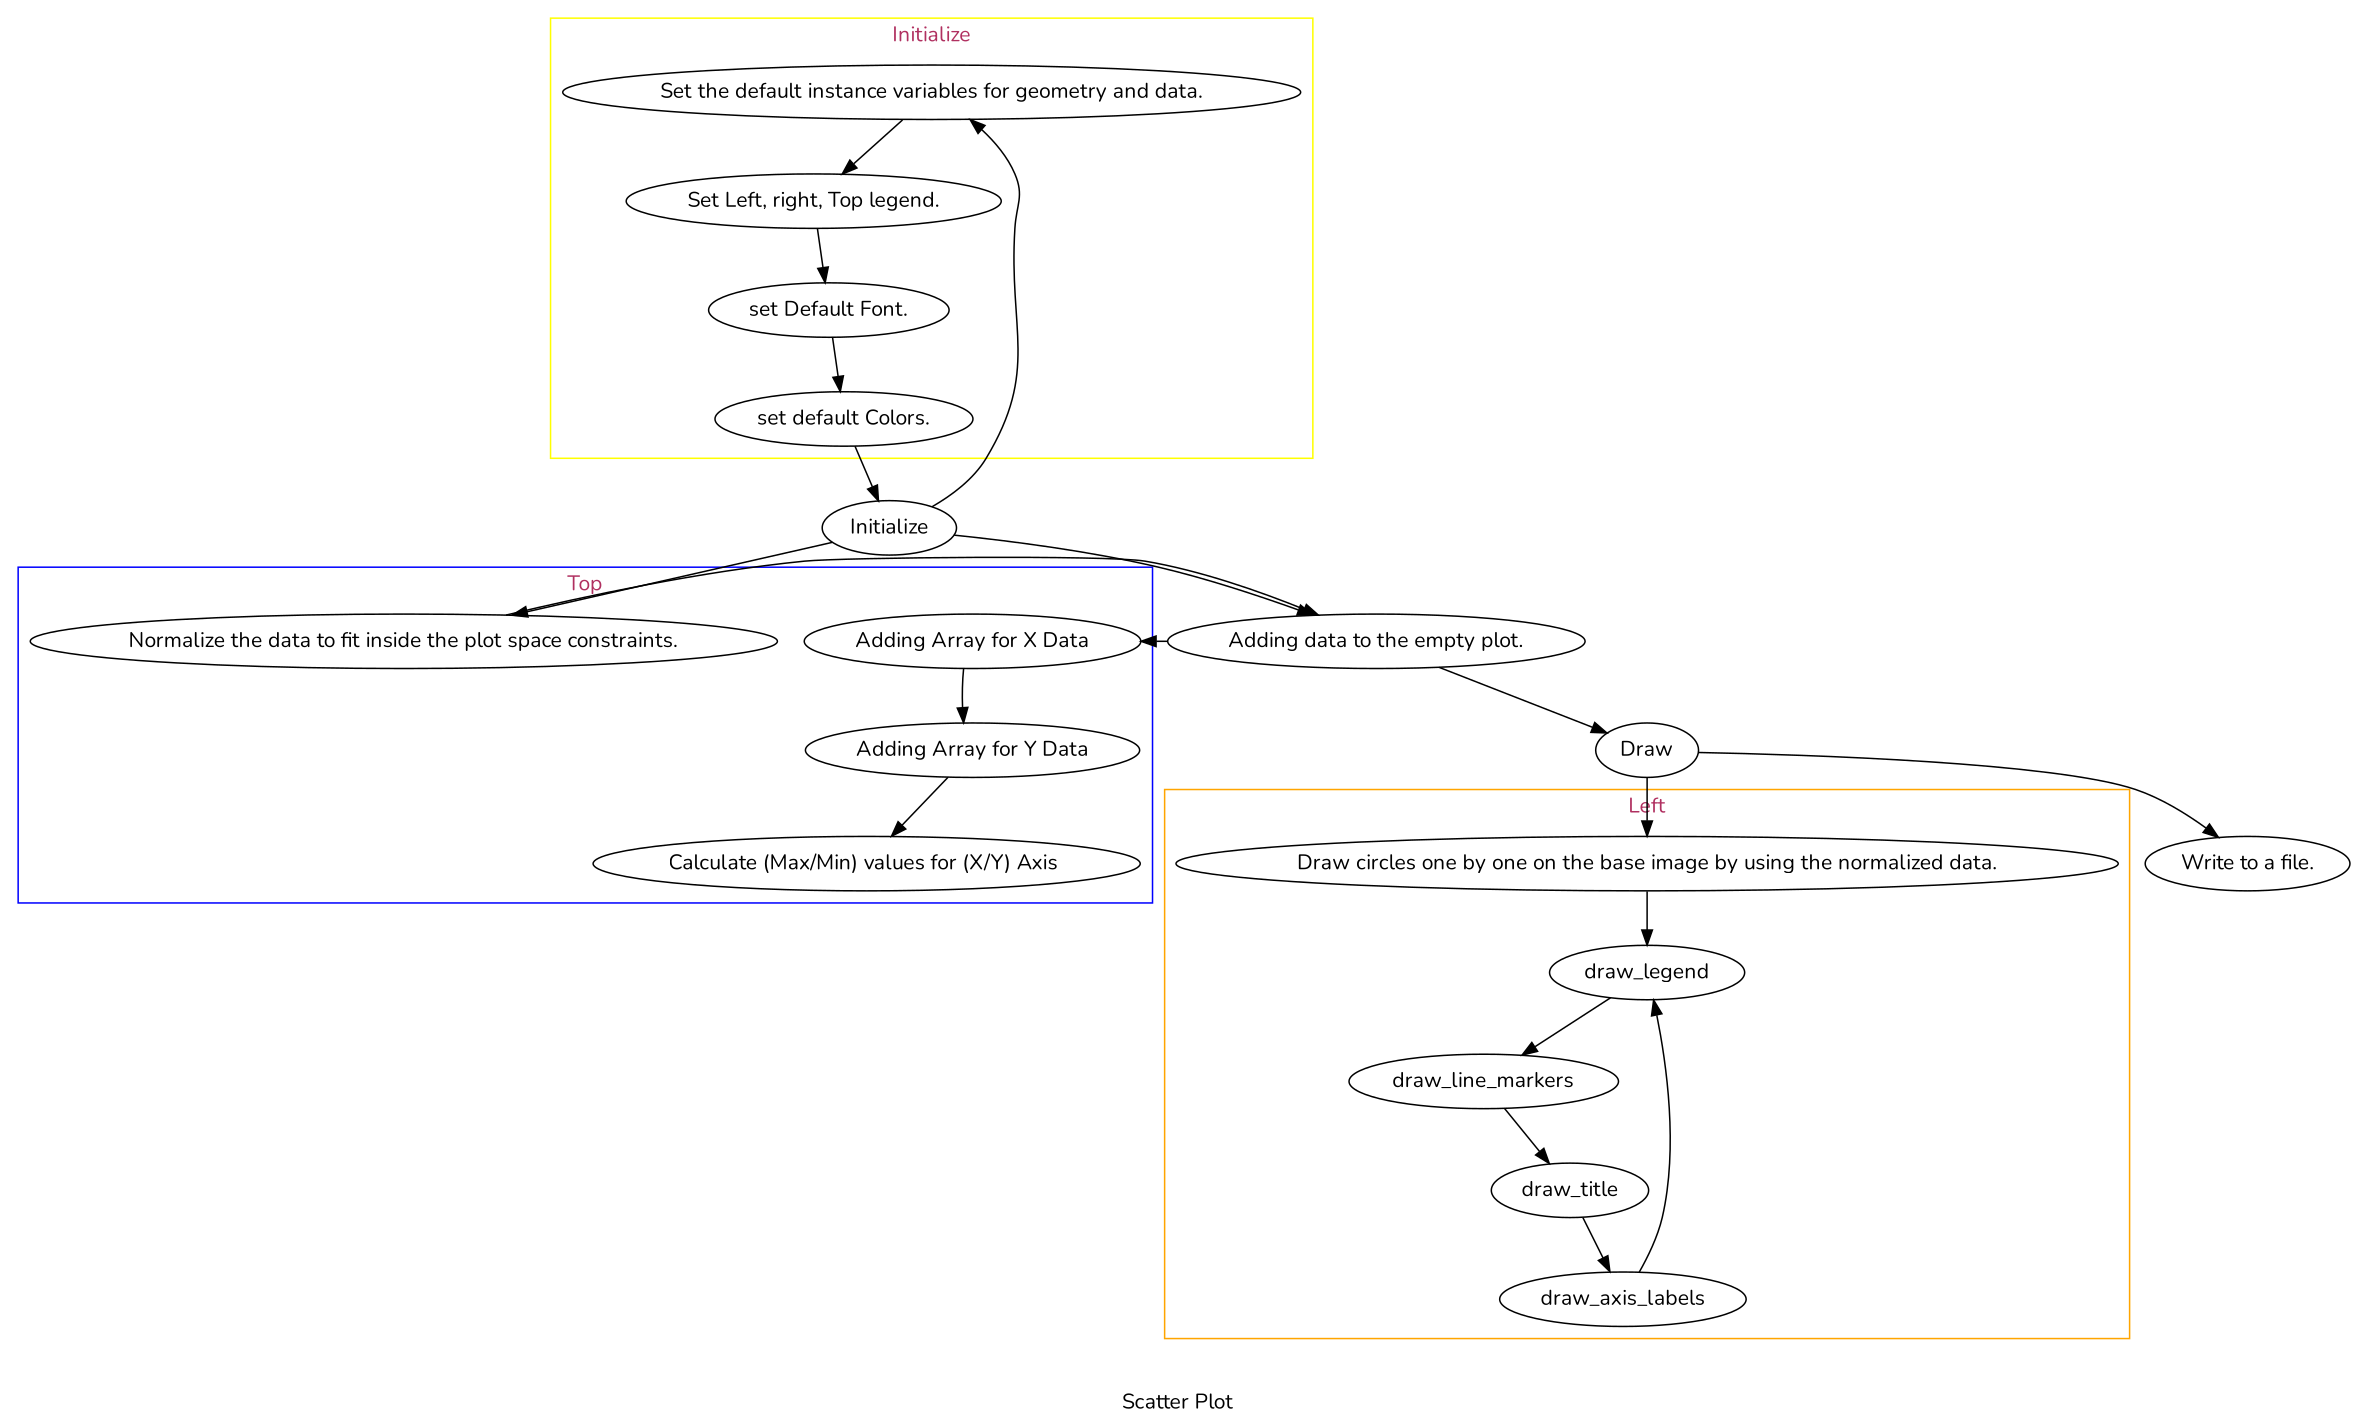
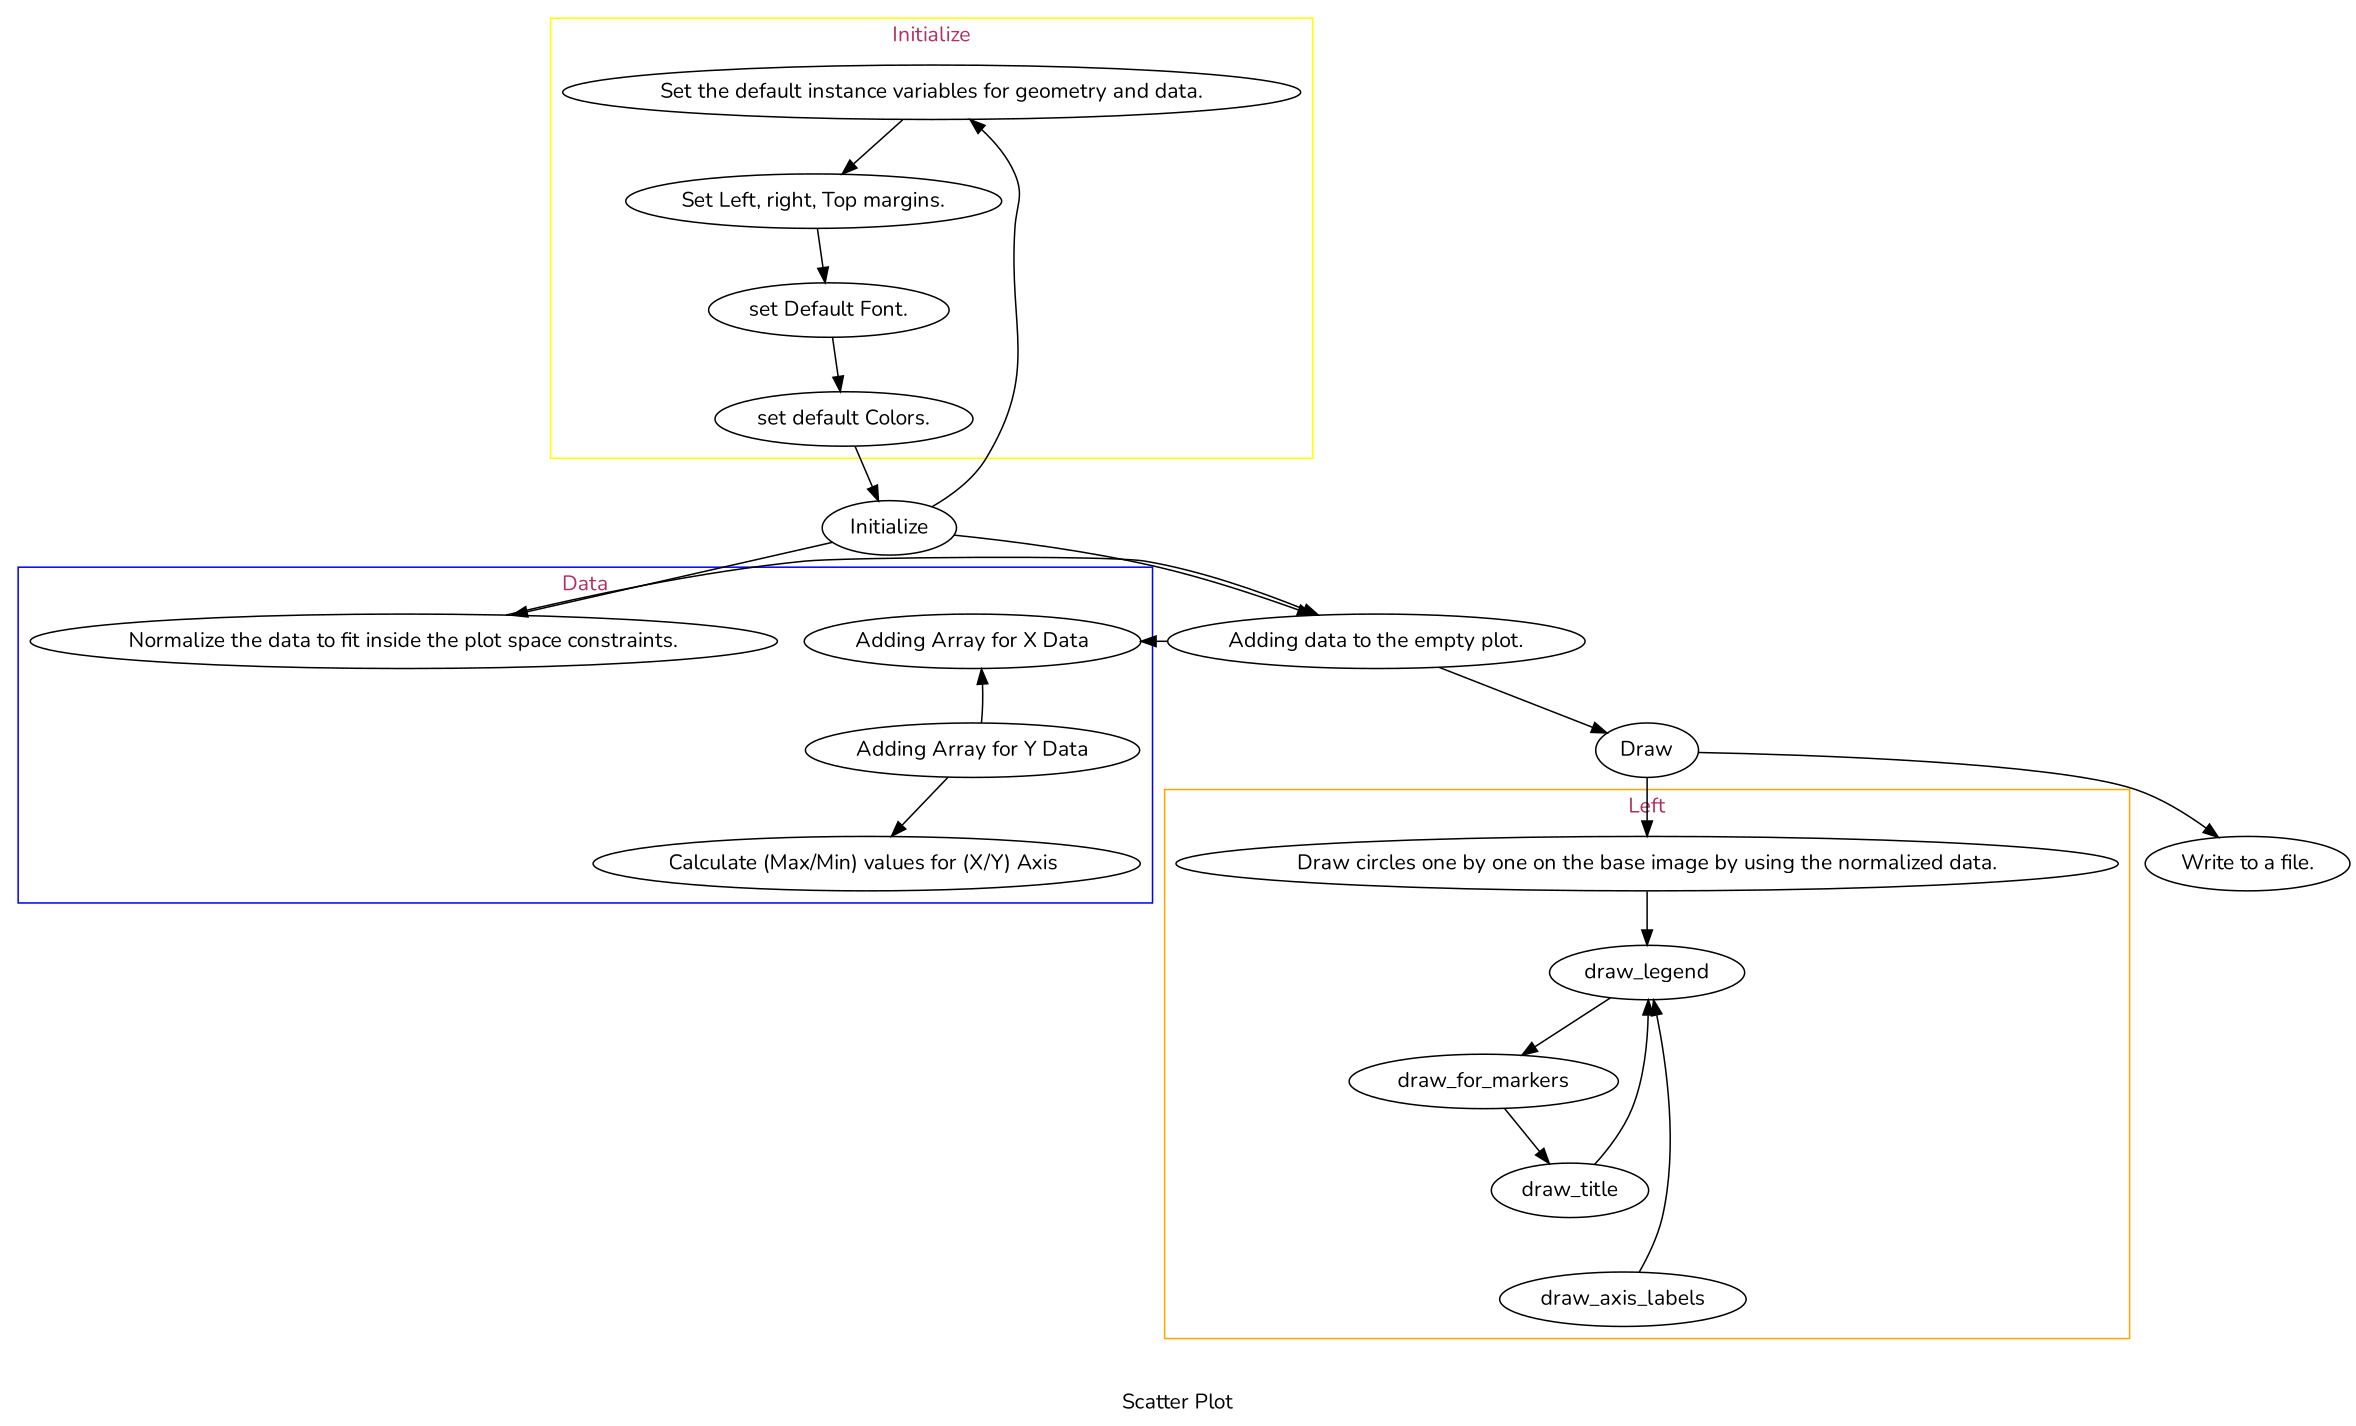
  digraph {
    bgcolor=white
    fontname=Nunito
    label="Scatter Plot"
    node [fontname=Nunito]
    edge [fontname=Nunito]
    n1 [label="Set the default instance variables for geometry and data."]
-   n2 [label="Set Left, right, Top legend."]
+   n2 [label="Set Left, right, Top margins."]
    n3 [label="set Default Font."]
    n4 [label="set default Colors."]
    n5 [label="Adding Array for X Data"]
    n6 [label="Adding Array for Y Data"]
    n7 [label="Calculate (Max/Min) values for (X/Y) Axis "]
    n8 [label="Normalize the data to fit inside the plot space constraints."]
    n9 [fillcolor=orange label="Draw circles one by one on the base image by using the normalized data."]
    n10 [label=draw_legend]
-   n11 [label=draw_line_markers]
+   n11 [label=draw_for_markers]
    n12 [label=draw_title]
    n13 [label=draw_axis_labels]
    n14 [label=Initialize]
    n15 [label="Adding data to the empty plot."]
    n16 [label=Draw]
    n17 [label="Write to a file."]
    subgraph cluster_1 {
      color=yellow
      fontcolor=maroon
      label=Initialize
      n1
      n2
      n3
      n4
    }
    subgraph cluster_2 {
      color=blue
      fontcolor=maroon
-     label=Top
+     label=Data
      n5
      n6
      n7
      n8
    }
    subgraph cluster_3 {
      color=orange
      fontcolor=maroon
      label=Left
      n9
      n10
      n11
      n12
      n13
    }
    n1 -> n2
    n2 -> n3
    n3 -> n4
    n4 -> n14
-   n5 -> n6
+   n6 -> n5
    n6 -> n7
    n8 -> n15
    n9 -> n10
    n10 -> n11
    n11 -> n12
-   n12 -> n13
+   n12 -> n10
    n13 -> n10
    n14 -> n1
    n14 -> n8
    n14 -> n15
    n15 -> n5
    n15 -> n16
    n16 -> n9
    n16 -> n17
  }
